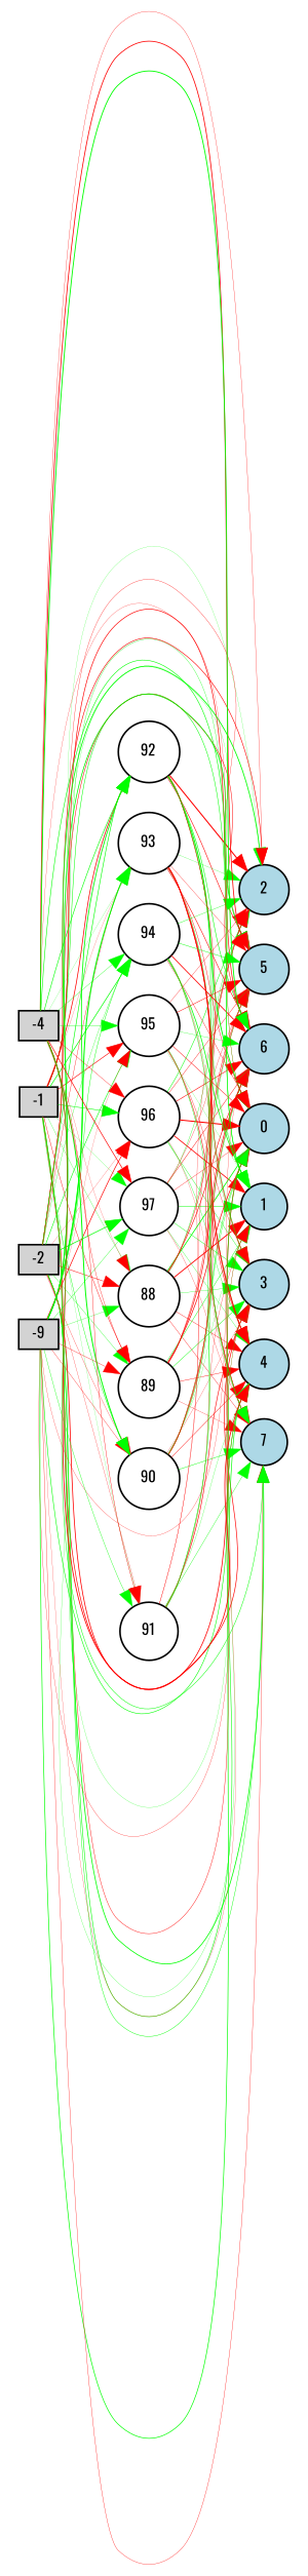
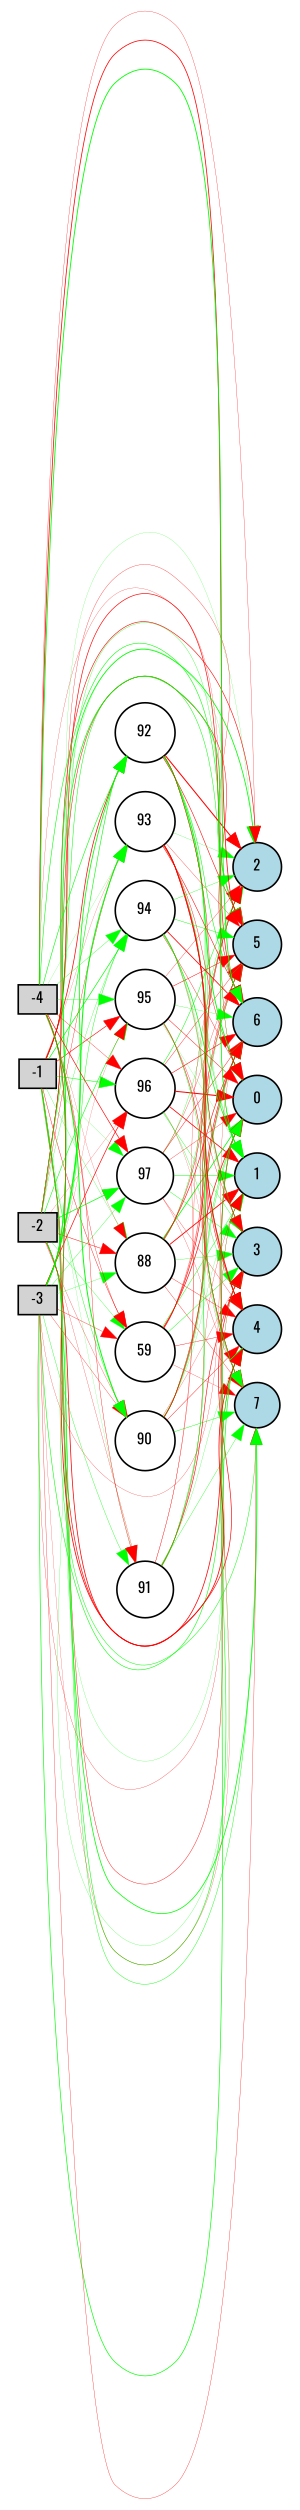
  digraph {
    fontname=Oswald
    rankdir=LR
    node [fillcolor=white fontname=Oswald fontsize=9 shape=circle style=filled]
    edge [color=red fontname=Oswald style=solid]
    -1 [fillcolor=lightgray height=0.2 shape=box width=0.2]
    0 [fillcolor=lightblue height=0.2 width=0.2]
    1 [fillcolor=lightblue height=0.2 width=0.2]
    2 [fillcolor=lightblue height=0.2 width=0.2]
    3 [fillcolor=lightblue height=0.2 width=0.2]
    4 [fillcolor=lightblue height=0.2 width=0.2]
    5 [fillcolor=lightblue height=0.2 width=0.2]
    6 [fillcolor=lightblue height=0.2 width=0.2]
    7 [fillcolor=lightblue height=0.2 width=0.2]
    96 [height=0.2 width=0.2]
    97 [height=0.2 width=0.2]
    88 [height=0.2 width=0.2]
-   89 [height=0.2 width=0.2]
+   89 [height=0.2 width=0.2 label=59]
    90 [height=0.2 width=0.2]
    91 [height=0.2 width=0.2]
    92 [height=0.2 width=0.2]
    93 [height=0.2 width=0.2]
    94 [height=0.2 width=0.2]
    95 [height=0.2 width=0.2]
    -2 [fillcolor=lightgray height=0.2 shape=box width=0.2]
-   -3 [fillcolor=lightgray height=0.2 shape=box width=0.2 label=-9]
+   -3 [fillcolor=lightgray height=0.2 shape=box width=0.2]
    -4 [fillcolor=lightgray height=0.2 shape=box width=0.2]
    -1 -> 0 [color=green penwidth=0.18714424830779944]
    -1 -> 1 [color=green penwidth=0.3078702698710363]
    -1 -> 2 [color=green penwidth=0.11097948679842769]
    -1 -> 3 [penwidth=0.4013912635125312]
    -1 -> 4 [penwidth=0.25454022068448856]
    -1 -> 5 [penwidth=0.1836508137970299]
    -1 -> 6 [penwidth=0.4022886752636411]
    -1 -> 7 [color=green penwidth=0.46764818343969616]
    -1 -> 96 [color=green penwidth=0.31433057938746545]
    -1 -> 97 [color=green penwidth=0.10911835002473452]
    -1 -> 88 [color=green penwidth=0.15290935171306014]
    -1 -> 89 [penwidth=0.24934939162641195]
    -1 -> 90 [color=green penwidth=0.24391493385362426]
    -1 -> 91 [color=green penwidth=0.10089000922681689]
    -1 -> 92 [penwidth=0.4506994852305324]
    -1 -> 93 [penwidth=0.10629864451922433]
    -1 -> 94 [color=green penwidth=0.42092250918697816]
    -1 -> 95 [penwidth=0.36131248033378327]
    96 -> 0 [penwidth=0.6375468420024065]
    96 -> 1 [penwidth=0.482265847721562]
    96 -> 2 [color=green penwidth=0.30192640352053624]
    96 -> 3 [color=green penwidth=0.21701775015789004]
    96 -> 4 [color=green penwidth=0.18884898927449495]
    96 -> 5 [penwidth=0.2174133695014378]
    96 -> 6 [penwidth=0.33141270333051887]
    96 -> 7 [penwidth=0.1069506972163846]
    97 -> 0 [penwidth=0.18346692057335118]
    97 -> 1 [color=green penwidth=0.2908573041723448]
    97 -> 2 [color=green penwidth=0.1863958806459196]
    97 -> 3 [color=green penwidth=0.23575296537558474]
-   97 -> 4 [color=green penwidth=0.1655566500435139]
+   97 -> 4 [penwidth=0.1655566500435139]
    97 -> 5 [penwidth=0.16294313268130536]
    97 -> 6 [penwidth=0.25544726838995263]
    97 -> 7 [penwidth=0.14314361139469284]
    88 -> 0 [color=green penwidth=0.48041540524936077]
    88 -> 1 [penwidth=0.5248780013101344]
    88 -> 2 [color=green penwidth=0.2205575884067083]
    88 -> 3 [color=green penwidth=0.17724182366215535]
    88 -> 4 [penwidth=0.21159273260940964]
    88 -> 5 [penwidth=0.2550748089366234]
    88 -> 6 [penwidth=0.3565820088091557]
    88 -> 7 [penwidth=0.19902166788483622]
    89 -> 0 [penwidth=0.4113142852141346]
    89 -> 1 [color=green penwidth=0.24841591431564422]
    89 -> 2 [penwidth=0.1213297526431542]
    89 -> 3 [color=green penwidth=0.2507176096527672]
    89 -> 4 [penwidth=0.23023014913349457]
    89 -> 5 [penwidth=0.1720886871596113]
    89 -> 6 [penwidth=0.37415375682587015]
    89 -> 7 [penwidth=0.14861886489705256]
    90 -> 0 [color=green penwidth=0.2528625278461337]
    90 -> 1 [color=green penwidth=0.1249965109041807]
    90 -> 2 [penwidth=0.28585667789059443]
    90 -> 3 [penwidth=0.12727733618342862]
    90 -> 4 [penwidth=0.24107068964826192]
    90 -> 5 [color=green penwidth=0.210173709770058]
    90 -> 6 [penwidth=0.34561998715151554]
    90 -> 7 [color=green penwidth=0.25689294207328517]
    91 -> 0 [color=green penwidth=0.2100604109912544]
    91 -> 1 [penwidth=0.16209699665825328]
    91 -> 2 [penwidth=0.15599608227948333]
    91 -> 3 [penwidth=0.36622539064699977]
    91 -> 4 [color=green penwidth=0.14333049390633185]
    91 -> 5 [penwidth=0.15146433799915973]
    91 -> 6 [color=green penwidth=0.24206924911418057]
    91 -> 7 [color=green penwidth=0.20590453640265954]
    92 -> 0 [color=green penwidth=0.5533726513312791]
    92 -> 1 [color=green penwidth=0.119991234007516]
    92 -> 2 [penwidth=0.6443327460733158]
    92 -> 3 [color=green penwidth=0.28845777912680526]
    92 -> 4 [color=green penwidth=0.19922267774058702]
    92 -> 5 [penwidth=0.34647099657404556]
    92 -> 6 [color=green penwidth=0.33093715845996896]
    92 -> 7 [penwidth=0.2577879713631538]
    93 -> 0 [penwidth=0.24323374831972783]
    93 -> 1 [color=green penwidth=0.2567247391447116]
    93 -> 2 [color=green penwidth=0.13049028172638624]
    93 -> 3 [penwidth=0.29717685288776197]
    93 -> 4 [penwidth=0.5587528964307917]
    93 -> 5 [penwidth=0.17088540836548502]
    93 -> 6 [penwidth=0.3305082071984784]
    93 -> 7 [penwidth=0.32468744229932445]
    94 -> 0 [penwidth=0.2143446739476076]
    94 -> 1 [color=green penwidth=0.4489861465535473]
    94 -> 2 [color=green penwidth=0.2031862025743042]
    94 -> 3 [color=green penwidth=0.1327766126527775]
    94 -> 4 [penwidth=0.17711590060725957]
    94 -> 5 [color=green penwidth=0.25874644479282344]
    94 -> 6 [penwidth=0.48742159752115066]
    94 -> 7 [color=green penwidth=0.20692896288546214]
    95 -> 0 [penwidth=0.27209517678399664]
    95 -> 1 [color=green penwidth=0.10583067293243692]
    95 -> 2 [penwidth=0.17551060844738042]
    95 -> 3 [penwidth=0.19056076964054702]
    95 -> 4 [penwidth=0.3052014495269973]
    95 -> 5 [penwidth=0.2876716903619488]
    95 -> 6 [color=green penwidth=0.16406273873413924]
    95 -> 7 [color=green penwidth=0.23634779252049484]
    -2 -> 0 [penwidth=0.4678633947816697]
    -2 -> 1 [color=green penwidth=0.1268519882185794]
    -2 -> 2 [penwidth=0.36348371350167263]
    -2 -> 3 [color=green penwidth=0.1389197215158241]
    -2 -> 4 [color=green penwidth=0.3446102665893286]
    -2 -> 5 [color=green penwidth=0.11522290775837091]
    -2 -> 6 [penwidth=0.3024747104895629]
    -2 -> 7 [color=green penwidth=0.2556626879685182]
    -2 -> 96 [penwidth=0.11365994448815708]
    -2 -> 97 [color=green penwidth=0.4225569373735949]
    -2 -> 88 [penwidth=0.28335504485226926]
    -2 -> 89 [color=green penwidth=0.17727304734070193]
    -2 -> 90 [penwidth=0.15230299279626897]
    -2 -> 91 [penwidth=0.1458073928902755]
    -2 -> 92 [color=green penwidth=0.37533620576705673]
    -2 -> 93 [penwidth=0.2118742866686794]
    -2 -> 94 [color=green penwidth=0.17497863357190802]
    -2 -> 95 [color=green penwidth=0.33841946537593026]
    -3 -> 0 [color=green penwidth=0.34633109534265916]
    -3 -> 1 [penwidth=0.16296930118663672]
    -3 -> 2 [color=green penwidth=0.4941376291035977]
    -3 -> 3 [penwidth=0.1280869201711658]
    -3 -> 4 [color=green penwidth=0.4118553887208922]
    -3 -> 5 [color=green penwidth=0.45682874476864577]
    -3 -> 6 [penwidth=0.14415892703295685]
    -3 -> 7 [penwidth=0.19423600496523288]
    -3 -> 96 [penwidth=0.4107883081668018]
    -3 -> 97 [color=green penwidth=0.19211462246715952]
    -3 -> 88 [color=green penwidth=0.16437107904798542]
    -3 -> 89 [penwidth=0.20472484168006916]
    -3 -> 90 [penwidth=0.1778976194138258]
    -3 -> 91 [color=green penwidth=0.2162625661486825]
    -3 -> 92 [color=green penwidth=0.5028363705511845]
    -3 -> 93 [color=green penwidth=0.6508257663486505]
    -3 -> 94 [color=green penwidth=0.261702486241988]
    -3 -> 95 [penwidth=0.10579317715127684]
    -4 -> 0 [penwidth=0.13690408645529775]
    -4 -> 1 [color=green penwidth=0.3517213462100901]
    -4 -> 2 [penwidth=0.172984980507906]
    -4 -> 4 [penwidth=0.49301123635863275]
    -4 -> 5 [penwidth=0.4759311717462542]
    -4 -> 6 [color=green penwidth=0.5334864704288348]
    -4 -> 7 [color=green penwidth=0.29659299846444087]
    -4 -> 96 [penwidth=0.19071209933777605]
    -4 -> 97 [penwidth=0.3979309945833186]
    -4 -> 88 [penwidth=0.11080993066953067]
    -4 -> 89 [penwidth=0.2064373656866258]
    -4 -> 90 [color=green penwidth=0.5991624192364124]
    -4 -> 91 [penwidth=0.22491720080135383]
    -4 -> 92 [color=green penwidth=0.3649928278218081]
    -4 -> 93 [color=green penwidth=0.10145574254651188]
    -4 -> 94 [color=green penwidth=0.18923815213075273]
    -4 -> 95 [color=green penwidth=0.20297450905242015]
  }
